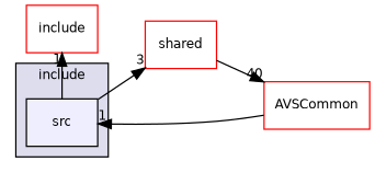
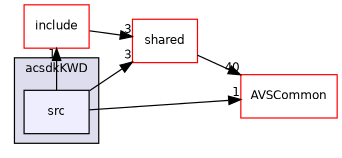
  digraph {
    compound=true
    rankdir=LR
    node [fillcolor=white fontname=Helvetica fontsize=10 shape=box style=filled color=red]
    edge [headlabel=3 labeldistance=1.5 labelfontname=Helvetica labelfontsize=10]
    n1 [fillcolor="#eeeeff" label=src pencolor=black color=""]
    n2 [label=shared]
    n3 [label=AVSCommon]
    n4 [label=include]
    subgraph cluster_1 {
      bgcolor="#ddddee"
      fontname=Helvetica
      fontsize=10
-     label=include
+     label=acsdkKWD
      pencolor=black
      n1
    }
    n1 -> n2
-   n3 -> n1 [headlabel=1]
+   n1 -> n3 [headlabel=1]
    n1 -> n4 [headlabel=1]
    n2 -> n3 [headlabel=40]
+   n4 -> n2
  }
